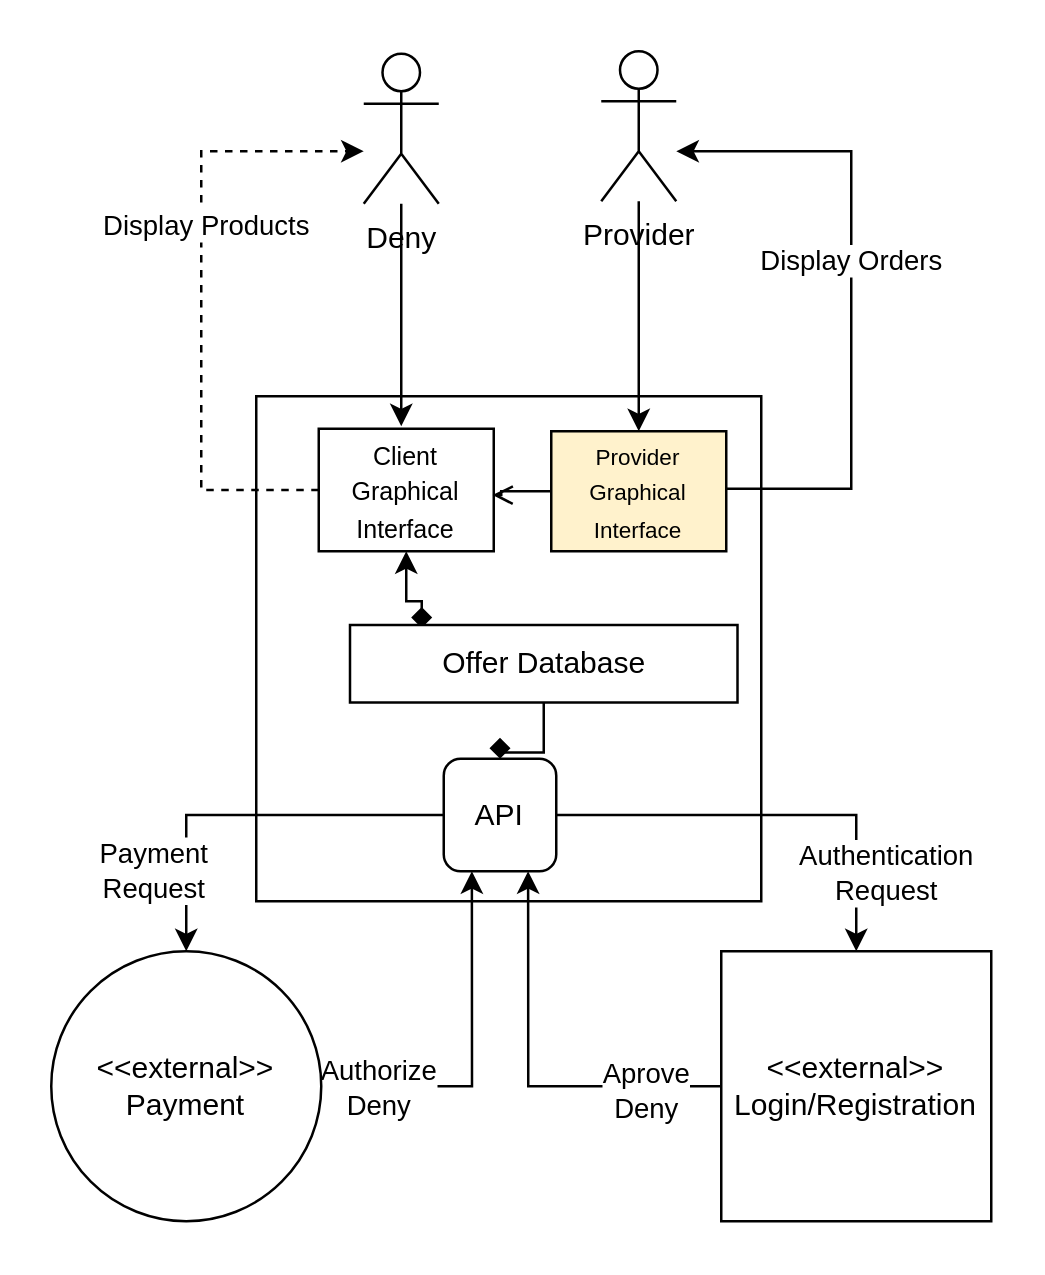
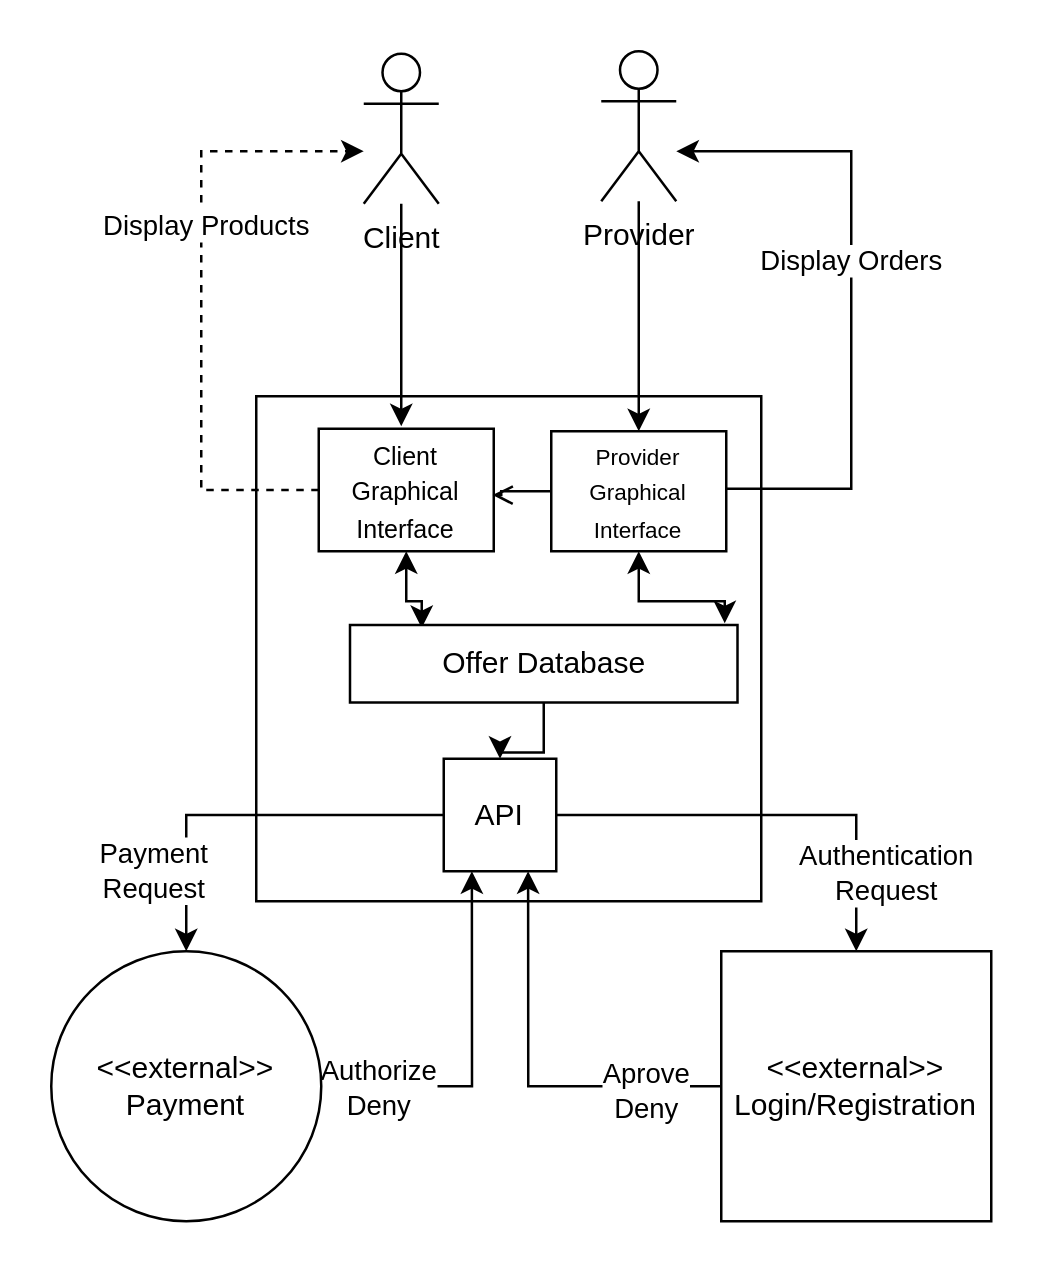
  <mxCell id="0" />
  <mxCell id="1" parent="0" />
  <mxCell id="2" value="Provider" style="shape=umlActor;verticalLabelPosition=bottom;verticalAlign=top;html=1;outlineConnect=0;" parent="1" vertex="1"><mxGeometry x="240" y="20" width="30" height="60" as="geometry" /></mxCell>
  <mxCell id="3" value="&lt;div align=&quot;center&quot;&gt;&lt;br&gt;&lt;/div&gt;" style="whiteSpace=wrap;html=1;aspect=fixed;align=center;" parent="1" vertex="1"><mxGeometry x="102" y="158" width="202" height="202" as="geometry" /></mxCell>
  <mxCell id="4" style="edgeStyle=orthogonalEdgeStyle;rounded=0;orthogonalLoop=1;jettySize=auto;html=1;" parent="1" source="5" edge="1"><mxGeometry relative="1" as="geometry"><mxPoint x="150" y="80" as="sourcePoint" /><mxPoint x="160" y="170" as="targetPoint" /><Array as="points" /></mxGeometry></mxCell>
- <mxCell id="5" value="Deny" style="shape=umlActor;verticalLabelPosition=bottom;verticalAlign=top;html=1;outlineConnect=0;" parent="1" vertex="1"><mxGeometry x="145" y="21" width="30" height="60" as="geometry" /></mxCell>
+ <mxCell id="5" value="Client" style="shape=umlActor;verticalLabelPosition=bottom;verticalAlign=top;html=1;outlineConnect=0;" parent="1" vertex="1"><mxGeometry x="145" y="21" width="30" height="60" as="geometry" /></mxCell>
  <mxCell id="6" style="edgeStyle=orthogonalEdgeStyle;rounded=0;orthogonalLoop=1;jettySize=auto;html=1;entryX=0.75;entryY=1;entryDx=0;entryDy=0;" parent="1" source="8" target="16" edge="1"><mxGeometry relative="1" as="geometry" /></mxCell>
  <mxCell id="7" value="&lt;div&gt;Aprove&lt;/div&gt;&lt;div&gt;Deny&lt;/div&gt;" style="edgeLabel;html=1;align=center;verticalAlign=middle;resizable=0;points=[];" parent="6" vertex="1" connectable="0"><mxGeometry x="-0.46" y="1" relative="1" as="geometry"><mxPoint x="13" as="offset" /></mxGeometry></mxCell>
  <mxCell id="8" value="&lt;div align=&quot;center&quot;&gt;&amp;lt;&amp;lt;external&amp;gt;&amp;gt;&lt;/div&gt;&lt;div align=&quot;center&quot;&gt;Login/Registration&lt;br&gt;&lt;/div&gt;" style="whiteSpace=wrap;html=1;aspect=fixed;align=center;" parent="1" vertex="1"><mxGeometry x="288" y="380" width="108" height="108" as="geometry" /></mxCell>
  <mxCell id="9" style="edgeStyle=orthogonalEdgeStyle;rounded=0;orthogonalLoop=1;jettySize=auto;html=1;entryX=0.25;entryY=1;entryDx=0;entryDy=0;" parent="1" source="11" target="16" edge="1"><mxGeometry relative="1" as="geometry" /></mxCell>
  <mxCell id="10" value="&lt;div&gt;Authorize&lt;/div&gt;&lt;div&gt;Deny&lt;br&gt;&lt;/div&gt;" style="edgeLabel;html=1;align=center;verticalAlign=middle;resizable=0;points=[];" parent="9" vertex="1" connectable="0"><mxGeometry x="-0.498" relative="1" as="geometry"><mxPoint x="-15" as="offset" /></mxGeometry></mxCell>
  <mxCell id="11" value="&lt;div align=&quot;center&quot;&gt;&amp;lt;&amp;lt;external&amp;gt;&amp;gt;&lt;/div&gt;&lt;div align=&quot;center&quot;&gt;Payment&lt;br&gt;&lt;/div&gt;" style="ellipse;whiteSpace=wrap;html=1;aspect=fixed;align=center;" parent="1" vertex="1"><mxGeometry x="20" y="380" width="108" height="108" as="geometry" /></mxCell>
  <mxCell id="12" style="edgeStyle=orthogonalEdgeStyle;rounded=0;orthogonalLoop=1;jettySize=auto;html=1;entryX=0.5;entryY=0;entryDx=0;entryDy=0;" parent="1" source="16" target="11" edge="1"><mxGeometry relative="1" as="geometry" /></mxCell>
  <mxCell id="13" value="&lt;div&gt;Payment&lt;/div&gt;&lt;div&gt;Request&lt;br&gt;&lt;/div&gt;" style="edgeLabel;html=1;align=center;verticalAlign=middle;resizable=0;points=[];" parent="12" vertex="1" connectable="0"><mxGeometry x="0.307" y="-3" relative="1" as="geometry"><mxPoint x="-11" y="22" as="offset" /></mxGeometry></mxCell>
  <mxCell id="14" style="edgeStyle=orthogonalEdgeStyle;rounded=0;orthogonalLoop=1;jettySize=auto;html=1;entryX=0.5;entryY=0;entryDx=0;entryDy=0;" parent="1" source="16" target="8" edge="1"><mxGeometry relative="1" as="geometry" /></mxCell>
  <mxCell id="15" value="&lt;div&gt;Authentication&lt;/div&gt;&lt;div&gt;Request&lt;/div&gt;" style="edgeLabel;html=1;align=center;verticalAlign=middle;resizable=0;points=[];" parent="14" vertex="1" connectable="0"><mxGeometry x="0.354" y="-1" relative="1" as="geometry"><mxPoint x="13" y="22" as="offset" /></mxGeometry></mxCell>
- <mxCell id="16" value="API" style="whiteSpace=wrap;html=1;aspect=fixed;align=center;rounded=1;" parent="1" vertex="1"><mxGeometry x="177" y="303" width="45" height="45" as="geometry" /></mxCell>
+ <mxCell id="16" value="API" style="whiteSpace=wrap;html=1;aspect=fixed;align=center;" parent="1" vertex="1"><mxGeometry x="177" y="303" width="45" height="45" as="geometry" /></mxCell>
  <mxCell id="17" style="edgeStyle=orthogonalEdgeStyle;rounded=0;orthogonalLoop=1;jettySize=auto;html=1;dashed=1;" parent="1" source="20" target="5" edge="1"><mxGeometry relative="1" as="geometry"><Array as="points"><mxPoint x="80" y="195" /><mxPoint x="80" y="60" /></Array></mxGeometry></mxCell>
  <mxCell id="18" value="Display Products" style="edgeLabel;html=1;align=center;verticalAlign=middle;resizable=0;points=[];" parent="17" vertex="1" connectable="0"><mxGeometry x="0.238" y="-1" relative="1" as="geometry"><mxPoint as="offset" /></mxGeometry></mxCell>
- <mxCell id="19" style="edgeStyle=orthogonalEdgeStyle;rounded=0;orthogonalLoop=1;jettySize=auto;html=1;startArrow=classic;startFill=1;entryX=0.185;entryY=0.039;entryDx=0;entryDy=0;entryPerimeter=0;endArrow=diamond;" parent="1" source="20" target="28" edge="1"><mxGeometry relative="1" as="geometry"><mxPoint x="160" y="250" as="targetPoint" /></mxGeometry></mxCell>
+ <mxCell id="19" style="edgeStyle=orthogonalEdgeStyle;rounded=0;orthogonalLoop=1;jettySize=auto;html=1;startArrow=classic;startFill=1;entryX=0.185;entryY=0.039;entryDx=0;entryDy=0;entryPerimeter=0;" parent="1" source="20" target="28" edge="1"><mxGeometry relative="1" as="geometry"><mxPoint x="160" y="250" as="targetPoint" /></mxGeometry></mxCell>
  <mxCell id="20" value="&lt;font style=&quot;font-size: 10px;&quot;&gt;Client Graphical Interface&lt;/font&gt;" style="rounded=0;whiteSpace=wrap;html=1;" parent="1" vertex="1"><mxGeometry x="127" y="171" width="70" height="49" as="geometry" /></mxCell>
  <mxCell id="21" style="edgeStyle=orthogonalEdgeStyle;rounded=0;orthogonalLoop=1;jettySize=auto;html=1;" parent="1" source="25" target="2" edge="1"><mxGeometry relative="1" as="geometry"><mxPoint x="390" y="60" as="targetPoint" /><Array as="points"><mxPoint x="340" y="195" /><mxPoint x="340" y="60" /></Array></mxGeometry></mxCell>
  <mxCell id="22" value="Display Orders" style="edgeLabel;html=1;align=center;verticalAlign=middle;resizable=0;points=[];" parent="21" vertex="1" connectable="0"><mxGeometry x="0.117" y="1" relative="1" as="geometry"><mxPoint as="offset" /></mxGeometry></mxCell>
+ <mxCell id="23" style="edgeStyle=orthogonalEdgeStyle;rounded=0;orthogonalLoop=1;jettySize=auto;html=1;entryX=0.967;entryY=-0.022;entryDx=0;entryDy=0;entryPerimeter=0;endArrow=classic;endFill=1;startArrow=classic;startFill=1;" parent="1" source="25" target="28" edge="1"><mxGeometry relative="1" as="geometry" /></mxCell>
  <mxCell id="24" style="edgeStyle=orthogonalEdgeStyle;rounded=0;orthogonalLoop=1;jettySize=auto;html=1;entryX=0.993;entryY=0.54;entryDx=0;entryDy=0;entryPerimeter=0;endArrow=open;" parent="1" source="25" target="20" edge="1"><mxGeometry relative="1" as="geometry" /></mxCell>
- <mxCell id="25" value="&lt;font style=&quot;font-size: 9px;&quot;&gt;Provider Graphical Interface&lt;/font&gt;" style="rounded=0;whiteSpace=wrap;html=1;fillColor=#fff2cc;" parent="1" vertex="1"><mxGeometry x="220" y="172" width="70" height="48" as="geometry" /></mxCell>
+ <mxCell id="25" value="&lt;font style=&quot;font-size: 9px;&quot;&gt;Provider Graphical Interface&lt;/font&gt;" style="rounded=0;whiteSpace=wrap;html=1;" parent="1" vertex="1"><mxGeometry x="220" y="172" width="70" height="48" as="geometry" /></mxCell>
  <mxCell id="26" style="edgeStyle=orthogonalEdgeStyle;rounded=0;orthogonalLoop=1;jettySize=auto;html=1;" parent="1" source="2" target="25" edge="1"><mxGeometry relative="1" as="geometry" /></mxCell>
- <mxCell id="27" style="edgeStyle=orthogonalEdgeStyle;rounded=0;orthogonalLoop=1;jettySize=auto;html=1;entryX=0.5;entryY=0;entryDx=0;entryDy=0;endArrow=diamond;" parent="1" source="28" target="16" edge="1"><mxGeometry relative="1" as="geometry" /></mxCell>
+ <mxCell id="27" style="edgeStyle=orthogonalEdgeStyle;rounded=0;orthogonalLoop=1;jettySize=auto;html=1;entryX=0.5;entryY=0;entryDx=0;entryDy=0;" parent="1" source="28" target="16" edge="1"><mxGeometry relative="1" as="geometry" /></mxCell>
  <mxCell id="28" value="Offer Database" style="rounded=0;whiteSpace=wrap;html=1;" parent="1" vertex="1"><mxGeometry x="139.5" y="249.5" width="155" height="31" as="geometry" /></mxCell>
